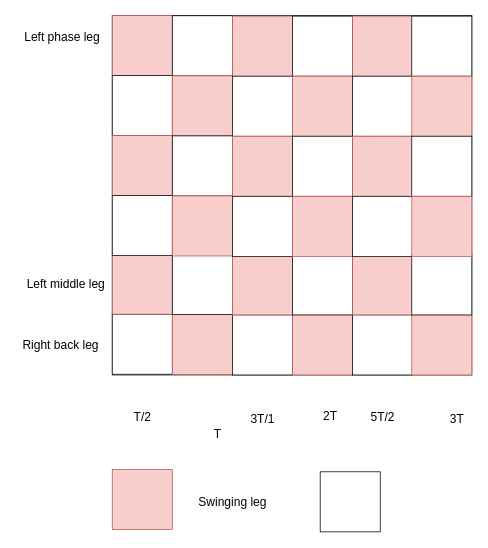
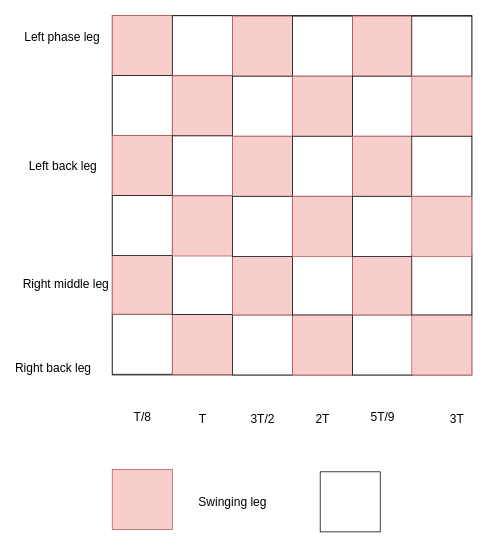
  <mxCell id="0" />
  <mxCell id="1" parent="0" />
  <mxCell id="2" value="" style="whiteSpace=wrap;html=1;aspect=fixed;fontSize=16;" vertex="1" parent="1"><mxGeometry x="149" y="20" width="479" height="479" as="geometry" /></mxCell>
  <mxCell id="3" value="" style="whiteSpace=wrap;html=1;aspect=fixed;fontSize=16;fillColor=#f8cecc;strokeColor=#b85450;" vertex="1" parent="1"><mxGeometry x="149" y="20" width="80" height="80" as="geometry" /></mxCell>
  <mxCell id="4" value="" style="whiteSpace=wrap;html=1;aspect=fixed;fontSize=16;" vertex="1" parent="1"><mxGeometry x="149" y="100" width="80" height="80" as="geometry" /></mxCell>
  <mxCell id="5" value="" style="whiteSpace=wrap;html=1;aspect=fixed;fontSize=16;" vertex="1" parent="1"><mxGeometry x="149" y="418" width="80" height="80" as="geometry" /></mxCell>
  <mxCell id="6" value="" style="whiteSpace=wrap;html=1;aspect=fixed;fontSize=16;fillColor=#f8cecc;strokeColor=#b85450;" vertex="1" parent="1"><mxGeometry x="149" y="180" width="80" height="80" as="geometry" /></mxCell>
  <mxCell id="7" value="" style="whiteSpace=wrap;html=1;aspect=fixed;fontSize=16;fillColor=#f8cecc;strokeColor=#b85450;" vertex="1" parent="1"><mxGeometry x="149" y="338" width="80" height="80" as="geometry" /></mxCell>
  <mxCell id="8" value="" style="whiteSpace=wrap;html=1;aspect=fixed;fontSize=16;" vertex="1" parent="1"><mxGeometry x="149" y="260" width="80" height="80" as="geometry" /></mxCell>
  <mxCell id="9" value="" style="whiteSpace=wrap;html=1;aspect=fixed;fontSize=16;" vertex="1" parent="1"><mxGeometry x="229" y="20.5" width="80" height="80" as="geometry" /></mxCell>
  <mxCell id="10" value="" style="whiteSpace=wrap;html=1;aspect=fixed;fontSize=16;fillColor=#f8cecc;strokeColor=#b85450;" vertex="1" parent="1"><mxGeometry x="229" y="100.5" width="80" height="80" as="geometry" /></mxCell>
  <mxCell id="11" value="" style="whiteSpace=wrap;html=1;aspect=fixed;fontSize=16;fillColor=#f8cecc;strokeColor=#b85450;" vertex="1" parent="1"><mxGeometry x="229" y="418.5" width="80" height="80" as="geometry" /></mxCell>
  <mxCell id="12" value="" style="whiteSpace=wrap;html=1;aspect=fixed;fontSize=16;" vertex="1" parent="1"><mxGeometry x="229" y="180.5" width="80" height="80" as="geometry" /></mxCell>
  <mxCell id="13" value="" style="whiteSpace=wrap;html=1;aspect=fixed;fontSize=16;" vertex="1" parent="1"><mxGeometry x="229" y="338.5" width="80" height="80" as="geometry" /></mxCell>
  <mxCell id="14" value="" style="whiteSpace=wrap;html=1;aspect=fixed;fontSize=16;fillColor=#f8cecc;strokeColor=#b85450;" vertex="1" parent="1"><mxGeometry x="229" y="260.5" width="80" height="80" as="geometry" /></mxCell>
  <mxCell id="15" value="" style="whiteSpace=wrap;html=1;aspect=fixed;fontSize=16;fillColor=#f8cecc;strokeColor=#b85450;" vertex="1" parent="1"><mxGeometry x="309" y="21" width="80" height="80" as="geometry" /></mxCell>
  <mxCell id="16" value="" style="whiteSpace=wrap;html=1;aspect=fixed;fontSize=16;" vertex="1" parent="1"><mxGeometry x="309" y="101" width="80" height="80" as="geometry" /></mxCell>
  <mxCell id="17" value="" style="whiteSpace=wrap;html=1;aspect=fixed;fontSize=16;" vertex="1" parent="1"><mxGeometry x="309" y="419" width="80" height="80" as="geometry" /></mxCell>
  <mxCell id="18" value="" style="whiteSpace=wrap;html=1;aspect=fixed;fontSize=16;fillColor=#f8cecc;strokeColor=#b85450;" vertex="1" parent="1"><mxGeometry x="309" y="181" width="80" height="80" as="geometry" /></mxCell>
  <mxCell id="19" value="" style="whiteSpace=wrap;html=1;aspect=fixed;fontSize=16;fillColor=#f8cecc;strokeColor=#b85450;" vertex="1" parent="1"><mxGeometry x="309" y="339" width="80" height="80" as="geometry" /></mxCell>
  <mxCell id="20" value="" style="whiteSpace=wrap;html=1;aspect=fixed;fontSize=16;" vertex="1" parent="1"><mxGeometry x="309" y="261" width="80" height="80" as="geometry" /></mxCell>
  <mxCell id="21" value="" style="whiteSpace=wrap;html=1;aspect=fixed;fontSize=16;" vertex="1" parent="1"><mxGeometry x="389" y="21" width="80" height="80" as="geometry" /></mxCell>
  <mxCell id="22" value="" style="whiteSpace=wrap;html=1;aspect=fixed;fontSize=16;fillColor=#f8cecc;strokeColor=#b85450;" vertex="1" parent="1"><mxGeometry x="389" y="101" width="80" height="80" as="geometry" /></mxCell>
  <mxCell id="23" value="" style="whiteSpace=wrap;html=1;aspect=fixed;fontSize=16;fillColor=#f8cecc;strokeColor=#b85450;" vertex="1" parent="1"><mxGeometry x="389" y="419" width="80" height="80" as="geometry" /></mxCell>
  <mxCell id="24" value="" style="whiteSpace=wrap;html=1;aspect=fixed;fontSize=16;" vertex="1" parent="1"><mxGeometry x="389" y="181" width="80" height="80" as="geometry" /></mxCell>
  <mxCell id="25" value="" style="whiteSpace=wrap;html=1;aspect=fixed;fontSize=16;" vertex="1" parent="1"><mxGeometry x="389" y="339" width="80" height="80" as="geometry" /></mxCell>
  <mxCell id="26" value="" style="whiteSpace=wrap;html=1;aspect=fixed;fontSize=16;fillColor=#f8cecc;strokeColor=#b85450;" vertex="1" parent="1"><mxGeometry x="389" y="261" width="80" height="80" as="geometry" /></mxCell>
  <mxCell id="27" value="" style="whiteSpace=wrap;html=1;aspect=fixed;fontSize=16;fillColor=#f8cecc;strokeColor=#b85450;" vertex="1" parent="1"><mxGeometry x="469" y="21" width="80" height="80" as="geometry" /></mxCell>
  <mxCell id="28" value="" style="whiteSpace=wrap;html=1;aspect=fixed;fontSize=16;" vertex="1" parent="1"><mxGeometry x="469" y="101" width="80" height="80" as="geometry" /></mxCell>
  <mxCell id="29" value="" style="whiteSpace=wrap;html=1;aspect=fixed;fontSize=16;" vertex="1" parent="1"><mxGeometry x="469" y="419" width="80" height="80" as="geometry" /></mxCell>
  <mxCell id="30" value="" style="whiteSpace=wrap;html=1;aspect=fixed;fontSize=16;fillColor=#f8cecc;strokeColor=#b85450;" vertex="1" parent="1"><mxGeometry x="469" y="181" width="80" height="80" as="geometry" /></mxCell>
  <mxCell id="31" value="" style="whiteSpace=wrap;html=1;aspect=fixed;fontSize=16;fillColor=#f8cecc;strokeColor=#b85450;" vertex="1" parent="1"><mxGeometry x="469" y="339" width="80" height="80" as="geometry" /></mxCell>
  <mxCell id="32" value="" style="whiteSpace=wrap;html=1;aspect=fixed;fontSize=16;" vertex="1" parent="1"><mxGeometry x="469" y="261" width="80" height="80" as="geometry" /></mxCell>
  <mxCell id="33" value="" style="whiteSpace=wrap;html=1;aspect=fixed;fontSize=16;" vertex="1" parent="1"><mxGeometry x="548" y="21" width="80" height="80" as="geometry" /></mxCell>
  <mxCell id="34" value="" style="whiteSpace=wrap;html=1;aspect=fixed;fontSize=16;fillColor=#f8cecc;strokeColor=#b85450;" vertex="1" parent="1"><mxGeometry x="548" y="101" width="80" height="80" as="geometry" /></mxCell>
  <mxCell id="35" value="" style="whiteSpace=wrap;html=1;aspect=fixed;fontSize=16;fillColor=#f8cecc;strokeColor=#b85450;" vertex="1" parent="1"><mxGeometry x="548" y="419" width="80" height="80" as="geometry" /></mxCell>
  <mxCell id="36" value="" style="whiteSpace=wrap;html=1;aspect=fixed;fontSize=16;" vertex="1" parent="1"><mxGeometry x="548" y="181" width="80" height="80" as="geometry" /></mxCell>
  <mxCell id="37" value="" style="whiteSpace=wrap;html=1;aspect=fixed;fontSize=16;" vertex="1" parent="1"><mxGeometry x="548" y="339" width="80" height="80" as="geometry" /></mxCell>
  <mxCell id="38" value="" style="whiteSpace=wrap;html=1;aspect=fixed;fontSize=16;fillColor=#f8cecc;strokeColor=#b85450;" vertex="1" parent="1"><mxGeometry x="548" y="261" width="80" height="80" as="geometry" /></mxCell>
  <mxCell id="39" value="Left phase leg" style="text;html=1;align=center;verticalAlign=middle;resizable=0;points=[];autosize=1;strokeColor=none;fillColor=none;fontSize=16;" vertex="1" parent="1"><mxGeometry x="28" y="33" width="107" height="31" as="geometry" /></mxCell>
- <mxCell id="41" value="Left middle leg" style="text;html=1;align=center;verticalAlign=middle;resizable=0;points=[];autosize=1;strokeColor=none;fillColor=none;fontSize=16;" vertex="1" parent="1"><mxGeometry x="20.5" y="362.5" width="133" height="31" as="geometry" /></mxCell>
- <mxCell id="42" value="Right back leg" style="text;html=1;align=center;verticalAlign=middle;resizable=0;points=[];autosize=1;strokeColor=none;fillColor=none;fontSize=16;" vertex="1" parent="1"><mxGeometry x="20.5" y="443.5" width="119" height="31" as="geometry" /></mxCell>
- <mxCell id="43" value="T/2" style="text;html=1;align=center;verticalAlign=middle;resizable=0;points=[];autosize=1;strokeColor=none;fillColor=none;fontSize=16;" vertex="1" parent="1"><mxGeometry x="168.5" y="539" width="41" height="31" as="geometry" /></mxCell>
- <mxCell id="44" value="T" style="text;html=1;align=center;verticalAlign=middle;resizable=0;points=[];autosize=1;strokeColor=none;fillColor=none;fontSize=16;" vertex="1" parent="1"><mxGeometry x="275" y="562" width="28" height="31" as="geometry" /></mxCell>
- <mxCell id="45" value="3T/1" style="text;html=1;align=center;verticalAlign=middle;resizable=0;points=[];autosize=1;strokeColor=none;fillColor=none;fontSize=16;" vertex="1" parent="1"><mxGeometry x="324" y="542" width="50" height="31" as="geometry" /></mxCell>
- <mxCell id="46" value="2T" style="text;html=1;align=center;verticalAlign=middle;resizable=0;points=[];autosize=1;strokeColor=none;fillColor=none;fontSize=16;" vertex="1" parent="1"><mxGeometry x="420.5" y="537" width="37" height="31" as="geometry" /></mxCell>
- <mxCell id="47" value="5T/2" style="text;html=1;align=center;verticalAlign=middle;resizable=0;points=[];autosize=1;strokeColor=none;fillColor=none;fontSize=16;" vertex="1" parent="1"><mxGeometry x="484" y="539" width="50" height="31" as="geometry" /></mxCell>
+ <mxCell id="40" value="Left back leg" style="text;html=1;align=center;verticalAlign=middle;resizable=0;points=[];autosize=1;strokeColor=none;fillColor=none;fontSize=16;" vertex="1" parent="1"><mxGeometry x="28" y="205.5" width="109" height="31" as="geometry" /></mxCell>
+ <mxCell id="41" value="Right middle leg" style="text;html=1;align=center;verticalAlign=middle;resizable=0;points=[];autosize=1;strokeColor=none;fillColor=none;fontSize=16;" vertex="1" parent="1"><mxGeometry x="20.5" y="362.5" width="133" height="31" as="geometry" /></mxCell>
+ <mxCell id="42" value="Right back leg" style="text;html=1;align=center;verticalAlign=middle;resizable=0;points=[];autosize=1;strokeColor=none;fillColor=none;fontSize=16;" vertex="1" parent="1"><mxGeometry x="10.5" y="473.5" width="119" height="31" as="geometry" /></mxCell>
+ <mxCell id="43" value="T/8" style="text;html=1;align=center;verticalAlign=middle;resizable=0;points=[];autosize=1;strokeColor=none;fillColor=none;fontSize=16;" vertex="1" parent="1"><mxGeometry x="168.5" y="539" width="41" height="31" as="geometry" /></mxCell>
+ <mxCell id="44" value="T" style="text;html=1;align=center;verticalAlign=middle;resizable=0;points=[];autosize=1;strokeColor=none;fillColor=none;fontSize=16;" vertex="1" parent="1"><mxGeometry x="255" y="542" width="28" height="31" as="geometry" /></mxCell>
+ <mxCell id="45" value="3T/2" style="text;html=1;align=center;verticalAlign=middle;resizable=0;points=[];autosize=1;strokeColor=none;fillColor=none;fontSize=16;" vertex="1" parent="1"><mxGeometry x="324" y="542" width="50" height="31" as="geometry" /></mxCell>
+ <mxCell id="46" value="2T" style="text;html=1;align=center;verticalAlign=middle;resizable=0;points=[];autosize=1;strokeColor=none;fillColor=none;fontSize=16;" vertex="1" parent="1"><mxGeometry x="410.5" y="542" width="37" height="31" as="geometry" /></mxCell>
+ <mxCell id="47" value="5T/9" style="text;html=1;align=center;verticalAlign=middle;resizable=0;points=[];autosize=1;strokeColor=none;fillColor=none;fontSize=16;" vertex="1" parent="1"><mxGeometry x="484" y="539" width="50" height="31" as="geometry" /></mxCell>
  <mxCell id="48" value="3T" style="text;html=1;align=center;verticalAlign=middle;resizable=0;points=[];autosize=1;strokeColor=none;fillColor=none;fontSize=16;" vertex="1" parent="1"><mxGeometry x="589.5" y="541" width="37" height="31" as="geometry" /></mxCell>
  <mxCell id="49" value="" style="whiteSpace=wrap;html=1;aspect=fixed;fontSize=16;fillColor=#f8cecc;strokeColor=#b85450;" vertex="1" parent="1"><mxGeometry x="149" y="625" width="80" height="80" as="geometry" /></mxCell>
  <mxCell id="50" value="" style="whiteSpace=wrap;html=1;aspect=fixed;fontSize=16;" vertex="1" parent="1"><mxGeometry x="426" y="628" width="80" height="80" as="geometry" /></mxCell>
  <mxCell id="51" value="Swinging leg" style="text;html=1;align=center;verticalAlign=middle;resizable=0;points=[];autosize=1;strokeColor=none;fillColor=none;fontSize=16;" vertex="1" parent="1"><mxGeometry x="243" y="652.5" width="131" height="31" as="geometry" /></mxCell>
